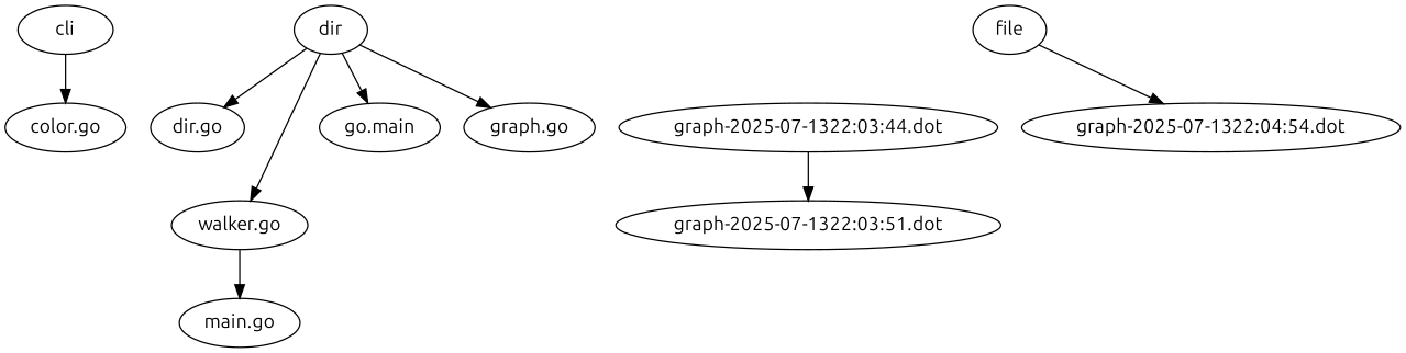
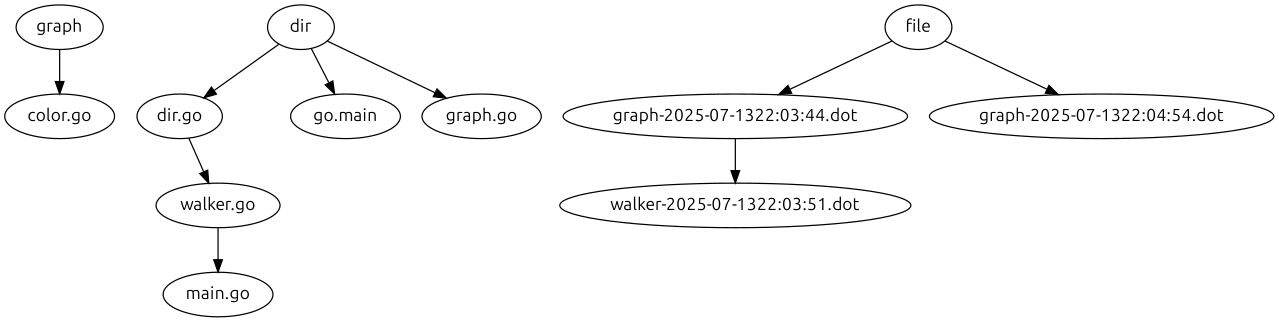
  digraph {
    fontname=Ubuntu
    node [fontname=Ubuntu]
    edge [fontname=Ubuntu]
-   cli
+   cli [label="graph"]
    "color.go"
    dir
    "dir.go"
    "walker.go"
    n6 [label="go.main"]
    n7 [label="graph.go"]
    "main.go"
    file
    "graph-2025-07-1322:03:44.dot"
    "graph-2025-07-1322:04:54.dot"
-   "graph-2025-07-1322:03:51.dot"
+   "graph-2025-07-1322:03:51.dot" [label="walker-2025-07-1322:03:51.dot"]
    cli -> "color.go"
    dir -> "dir.go"
-   dir -> "walker.go"
+   "dir.go" -> "walker.go"
    dir -> n6
    dir -> n7
    "walker.go" -> "main.go"
+   file -> "graph-2025-07-1322:03:44.dot"
    file -> "graph-2025-07-1322:04:54.dot"
    "graph-2025-07-1322:03:44.dot" -> "graph-2025-07-1322:03:51.dot"
  }
